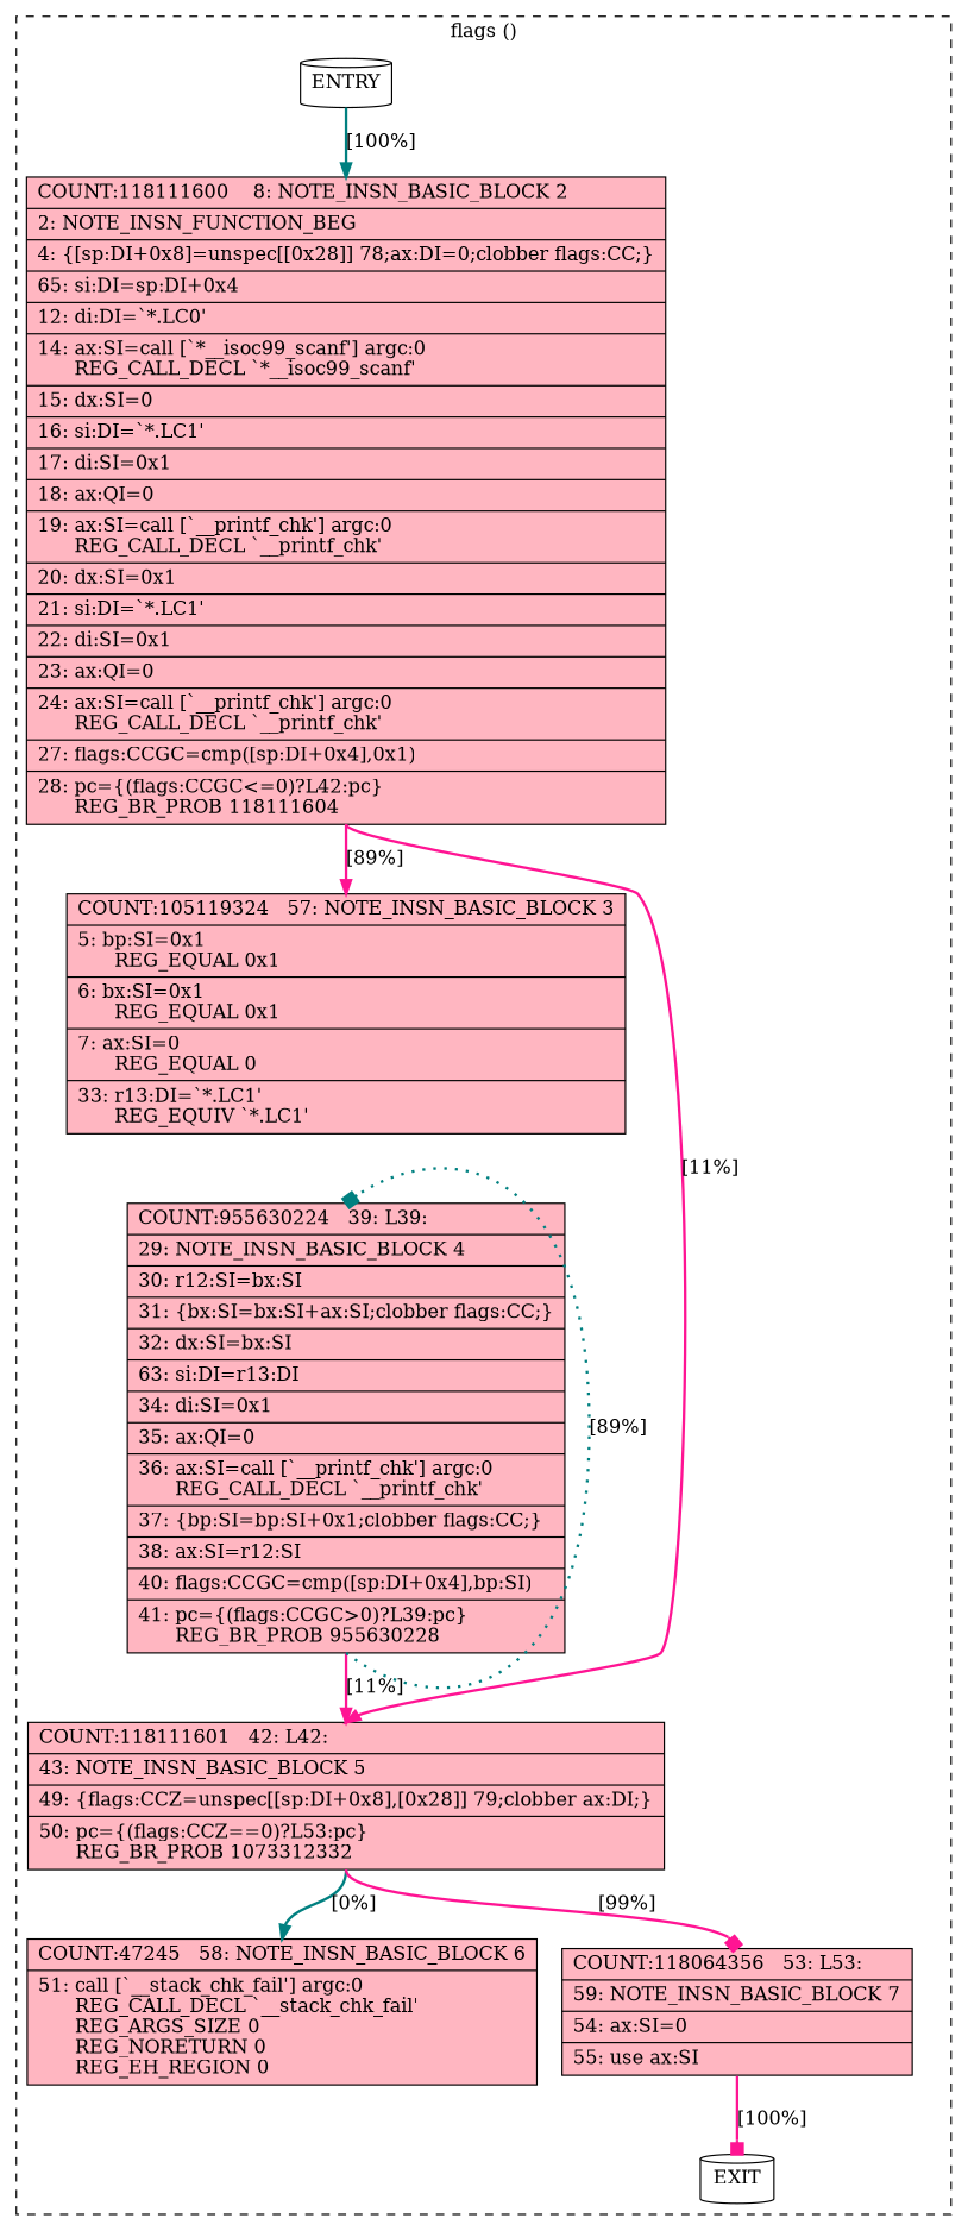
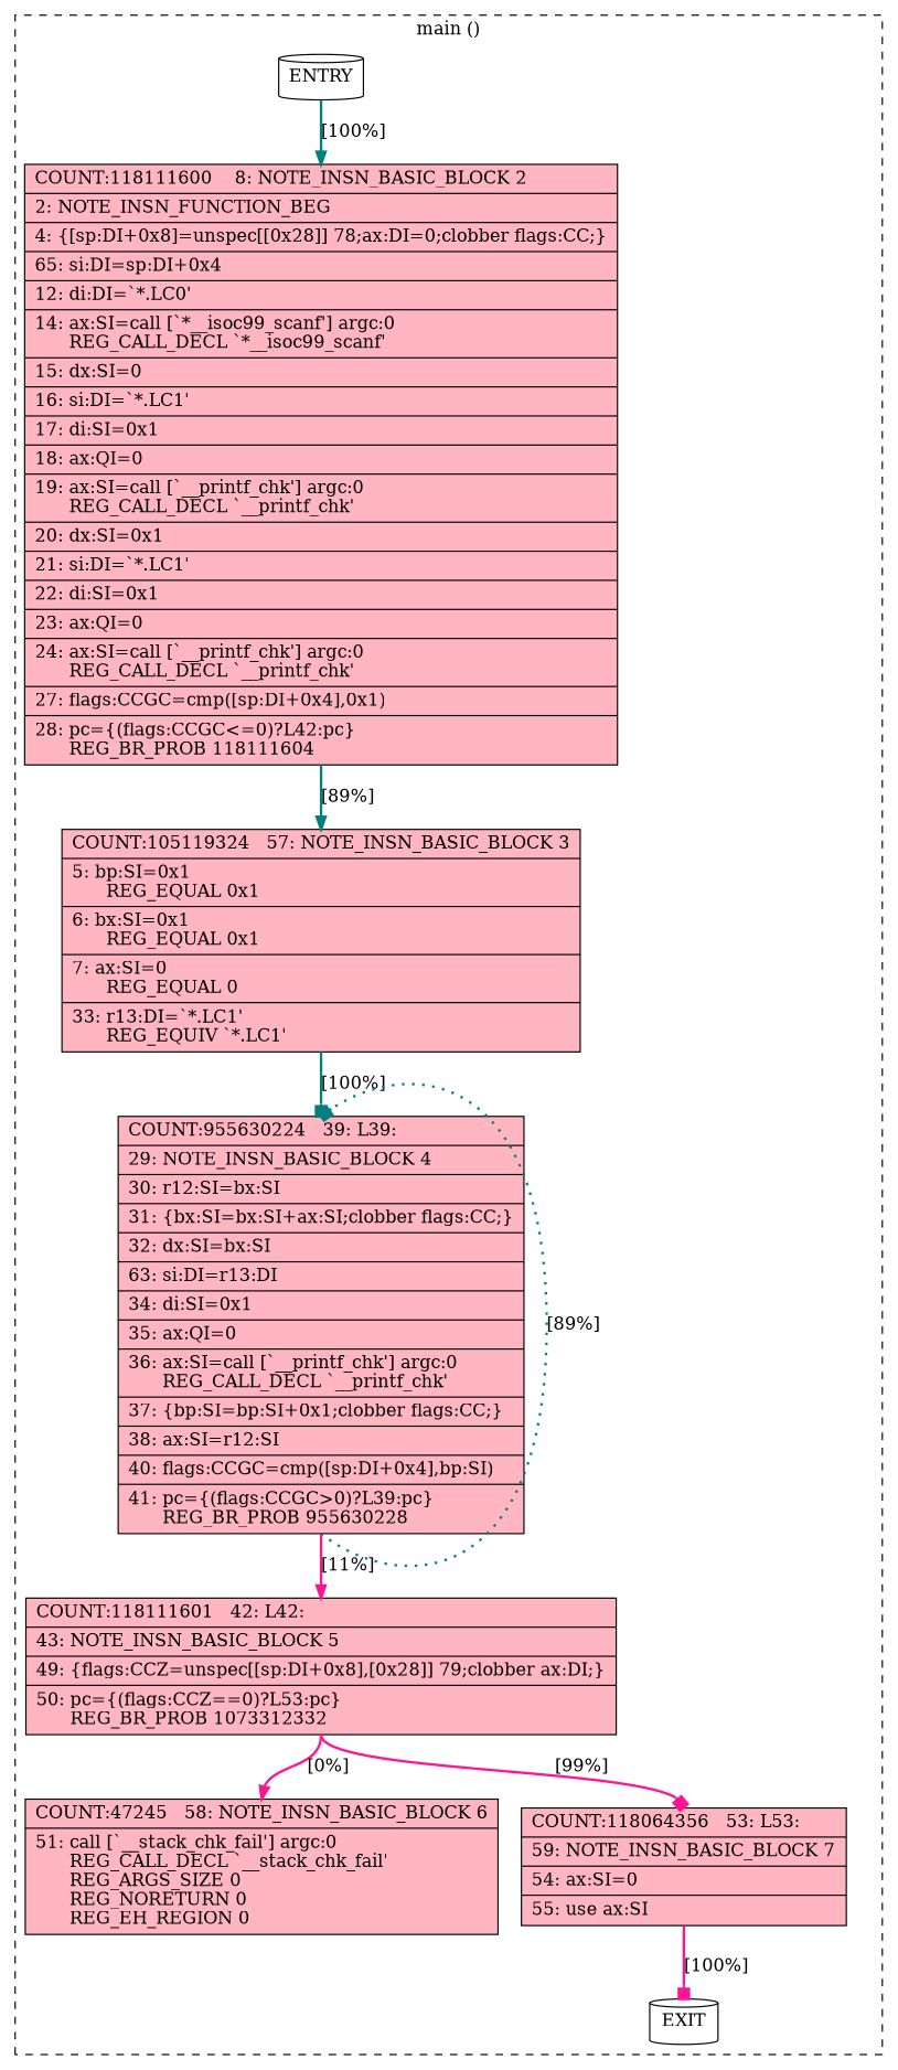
  digraph {
    node [fillcolor=lightpink shape=record style=filled]
    edge [arrowhead=normal color=deeppink constraint=true headport=n style="solid,bold" tailport=s weight=100]
    n1 [fillcolor=white label=ENTRY shape=cylinder]
    n2 [label="{COUNT:118111600\ \ \ \ 8:\ NOTE_INSN_BASIC_BLOCK\ 2\l|\ \ \ \ 2:\ NOTE_INSN_FUNCTION_BEG\l|\ \ \ \ 4:\ \{[sp:DI+0x8]=unspec[[0x28]]\ 78;ax:DI=0;clobber\ flags:CC;\}\l|\ \ \ 65:\ si:DI=sp:DI+0x4\l|\ \ \ 12:\ di:DI=`*.LC0'\l|\ \ \ 14:\ ax:SI=call\ [`*__isoc99_scanf']\ argc:0\l\ \ \ \ \ \ REG_CALL_DECL\ `*__isoc99_scanf'\l|\ \ \ 15:\ dx:SI=0\l|\ \ \ 16:\ si:DI=`*.LC1'\l|\ \ \ 17:\ di:SI=0x1\l|\ \ \ 18:\ ax:QI=0\l|\ \ \ 19:\ ax:SI=call\ [`__printf_chk']\ argc:0\l\ \ \ \ \ \ REG_CALL_DECL\ `__printf_chk'\l|\ \ \ 20:\ dx:SI=0x1\l|\ \ \ 21:\ si:DI=`*.LC1'\l|\ \ \ 22:\ di:SI=0x1\l|\ \ \ 23:\ ax:QI=0\l|\ \ \ 24:\ ax:SI=call\ [`__printf_chk']\ argc:0\l\ \ \ \ \ \ REG_CALL_DECL\ `__printf_chk'\l|\ \ \ 27:\ flags:CCGC=cmp([sp:DI+0x4],0x1)\l|\ \ \ 28:\ pc=\{(flags:CCGC\<=0)?L42:pc\}\l\ \ \ \ \ \ REG_BR_PROB\ 118111604\l}"]
    n3 [fillcolor=white label=EXIT shape=cylinder]
    n4 [label="{COUNT:105119324\ \ \ 57:\ NOTE_INSN_BASIC_BLOCK\ 3\l|\ \ \ \ 5:\ bp:SI=0x1\l\ \ \ \ \ \ REG_EQUAL\ 0x1\l|\ \ \ \ 6:\ bx:SI=0x1\l\ \ \ \ \ \ REG_EQUAL\ 0x1\l|\ \ \ \ 7:\ ax:SI=0\l\ \ \ \ \ \ REG_EQUAL\ 0\l|\ \ \ 33:\ r13:DI=`*.LC1'\l\ \ \ \ \ \ REG_EQUIV\ `*.LC1'\l}"]
    n5 [label="{COUNT:118111601\ \ \ 42:\ L42:\l|\ \ \ 43:\ NOTE_INSN_BASIC_BLOCK\ 5\l|\ \ \ 49:\ \{flags:CCZ=unspec[[sp:DI+0x8],[0x28]]\ 79;clobber\ ax:DI;\}\l|\ \ \ 50:\ pc=\{(flags:CCZ==0)?L53:pc\}\l\ \ \ \ \ \ REG_BR_PROB\ 1073312332\l}"]
    n6 [label="{COUNT:955630224\ \ \ 39:\ L39:\l|\ \ \ 29:\ NOTE_INSN_BASIC_BLOCK\ 4\l|\ \ \ 30:\ r12:SI=bx:SI\l|\ \ \ 31:\ \{bx:SI=bx:SI+ax:SI;clobber\ flags:CC;\}\l|\ \ \ 32:\ dx:SI=bx:SI\l|\ \ \ 63:\ si:DI=r13:DI\l|\ \ \ 34:\ di:SI=0x1\l|\ \ \ 35:\ ax:QI=0\l|\ \ \ 36:\ ax:SI=call\ [`__printf_chk']\ argc:0\l\ \ \ \ \ \ REG_CALL_DECL\ `__printf_chk'\l|\ \ \ 37:\ \{bp:SI=bp:SI+0x1;clobber\ flags:CC;\}\l|\ \ \ 38:\ ax:SI=r12:SI\l|\ \ \ 40:\ flags:CCGC=cmp([sp:DI+0x4],bp:SI)\l|\ \ \ 41:\ pc=\{(flags:CCGC\>0)?L39:pc\}\l\ \ \ \ \ \ REG_BR_PROB\ 955630228\l}"]
    n7 [label="{COUNT:47245\ \ \ 58:\ NOTE_INSN_BASIC_BLOCK\ 6\l|\ \ \ 51:\ call\ [`__stack_chk_fail']\ argc:0\l\ \ \ \ \ \ REG_CALL_DECL\ `__stack_chk_fail'\l\ \ \ \ \ \ REG_ARGS_SIZE\ 0\l\ \ \ \ \ \ REG_NORETURN\ 0\l\ \ \ \ \ \ REG_EH_REGION\ 0\l}"]
    n8 [label="{COUNT:118064356\ \ \ 53:\ L53:\l|\ \ \ 59:\ NOTE_INSN_BASIC_BLOCK\ 7\l|\ \ \ 54:\ ax:SI=0\l|\ \ \ 55:\ use\ ax:SI\l}"]
    subgraph cluster_1 {
      color=black
-     label="flags ()"
+     label="main ()"
      style=dashed
      n1
      n2
      n3
      n4
      n5
      n6
      n7
      n8
    }
    n1 -> n2 [color=teal label="[100%]"]
    n1 -> n3 [style=invis arrowhead="" color="" weight=""]
-   n2 -> n4 [label="[89%]"]
-   n2 -> n5 [label="[11%]" weight=10]
-   n5 -> n7 [color=teal label="[0%]"]
+   n2 -> n4 [color=teal label="[89%]"]
+   n4 -> n6 [arrowhead=box color=teal label="[100%]"]
+   n5 -> n7 [label="[0%]"]
    n5 -> n8 [arrowhead=box label="[99%]" weight=10]
    n6 -> n5 [label="[11%]"]
    n6 -> n6 [arrowhead=box color=teal constraint=false label="[89%]" style="dotted,bold" weight=10]
    n8 -> n3 [arrowhead=box label="[100%]"]
  }
